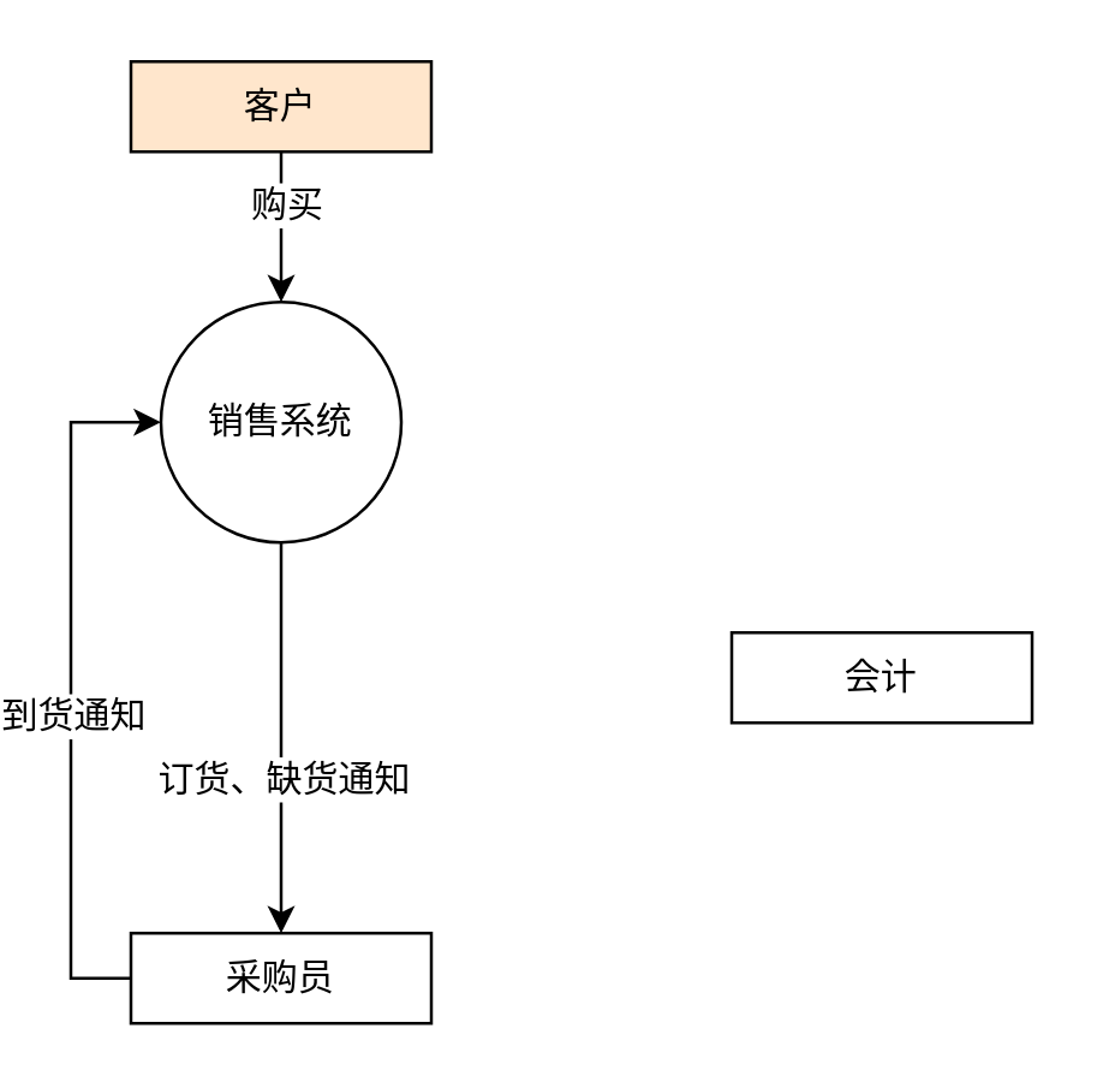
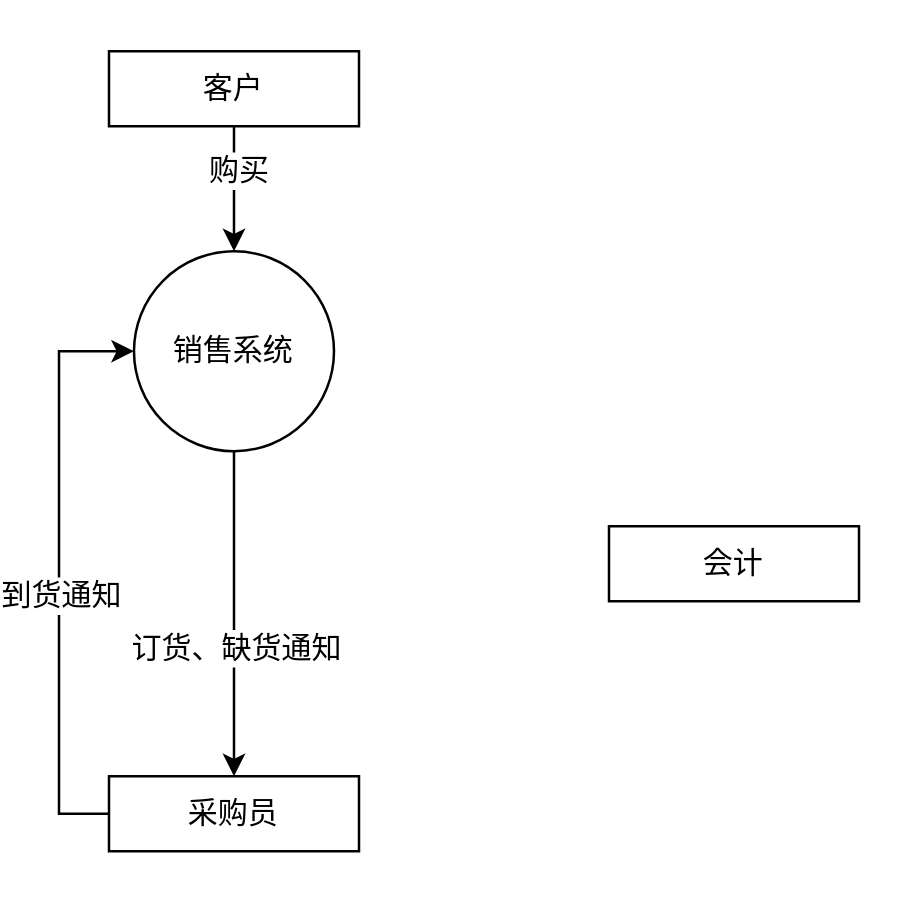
  <mxCell id="0" />
  <mxCell id="1" parent="0" />
  <mxCell id="2" style="edgeStyle=orthogonalEdgeStyle;rounded=0;orthogonalLoop=1;jettySize=auto;html=1;exitX=0.5;exitY=1;exitDx=0;exitDy=0;entryX=0.5;entryY=0;entryDx=0;entryDy=0;" edge="1" parent="1" source="7" target="8"><mxGeometry relative="1" as="geometry"><mxPoint x="70" y="170" as="sourcePoint" /><mxPoint x="70" y="290" as="targetPoint" /></mxGeometry></mxCell>
  <mxCell id="3" value="订货、缺货通知" style="text;html=1;resizable=0;points=[];align=center;verticalAlign=middle;labelBackgroundColor=#ffffff;" vertex="1" connectable="0" parent="2"><mxGeometry x="0.201" relative="1" as="geometry"><mxPoint as="offset" /></mxGeometry></mxCell>
  <mxCell id="4" style="edgeStyle=orthogonalEdgeStyle;rounded=0;orthogonalLoop=1;jettySize=auto;html=1;exitX=0;exitY=0.5;exitDx=0;exitDy=0;entryX=0;entryY=0.5;entryDx=0;entryDy=0;" edge="1" parent="1" source="8" target="7"><mxGeometry relative="1" as="geometry"><mxPoint x="10" y="320" as="sourcePoint" /><mxPoint x="10" y="140" as="targetPoint" /></mxGeometry></mxCell>
  <mxCell id="5" value="到货通知" style="text;html=1;resizable=0;points=[];align=center;verticalAlign=middle;labelBackgroundColor=#ffffff;" vertex="1" connectable="0" parent="4"><mxGeometry x="-0.081" relative="1" as="geometry"><mxPoint as="offset" /></mxGeometry></mxCell>
  <mxCell id="6" value="会计" style="rounded=0;whiteSpace=wrap;html=1;" vertex="1" parent="1"><mxGeometry x="220" y="210" width="100" height="30" as="geometry" /></mxCell>
  <mxCell id="7" value="销售系统" style="ellipse;whiteSpace=wrap;html=1;aspect=fixed;" vertex="1" parent="1"><mxGeometry x="30" y="100" width="80" height="80" as="geometry" /></mxCell>
  <mxCell id="8" value="采购员" style="rounded=0;whiteSpace=wrap;html=1;" vertex="1" parent="1"><mxGeometry x="20" y="310" width="100" height="30" as="geometry" /></mxCell>
  <mxCell id="9" value="" style="edgeStyle=orthogonalEdgeStyle;rounded=0;orthogonalLoop=1;jettySize=auto;html=1;" edge="1" parent="1" source="11"><mxGeometry relative="1" as="geometry"><mxPoint x="70" y="100" as="targetPoint" /></mxGeometry></mxCell>
  <mxCell id="10" value="购买" style="text;html=1;resizable=0;points=[];align=center;verticalAlign=middle;labelBackgroundColor=#ffffff;" vertex="1" connectable="0" parent="9"><mxGeometry x="-0.31" y="1" relative="1" as="geometry"><mxPoint as="offset" /></mxGeometry></mxCell>
- <mxCell id="11" value="客户" style="rounded=0;whiteSpace=wrap;html=1;fillColor=#ffe6cc;" vertex="1" parent="1"><mxGeometry x="20" y="20" width="100" height="30" as="geometry" /></mxCell>
+ <mxCell id="11" value="客户" style="rounded=0;whiteSpace=wrap;html=1;" vertex="1" parent="1"><mxGeometry x="20" y="20" width="100" height="30" as="geometry" /></mxCell>
